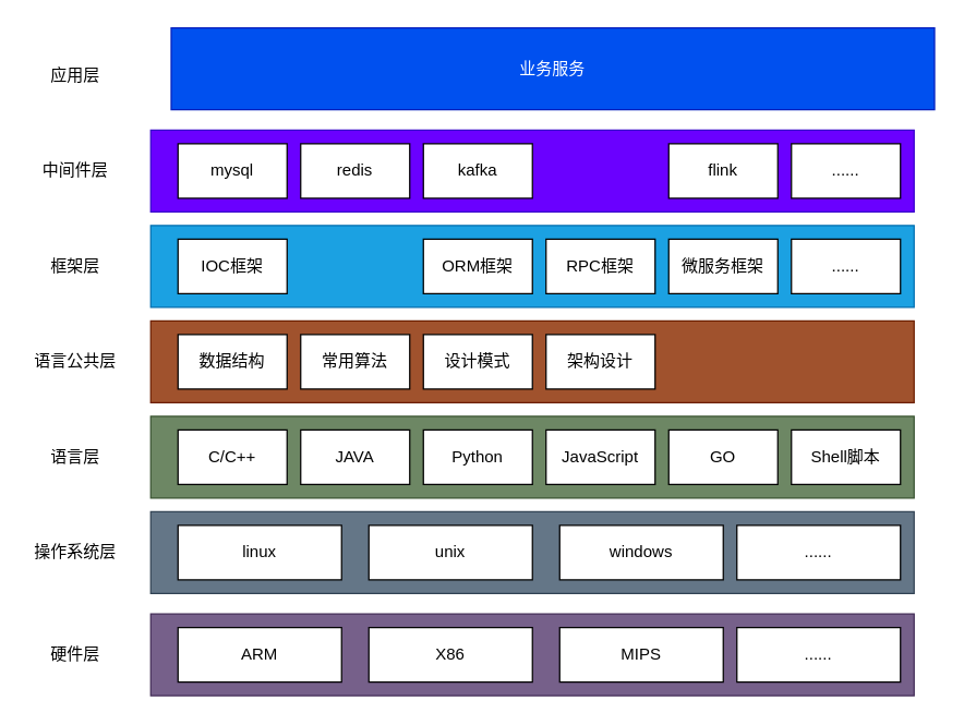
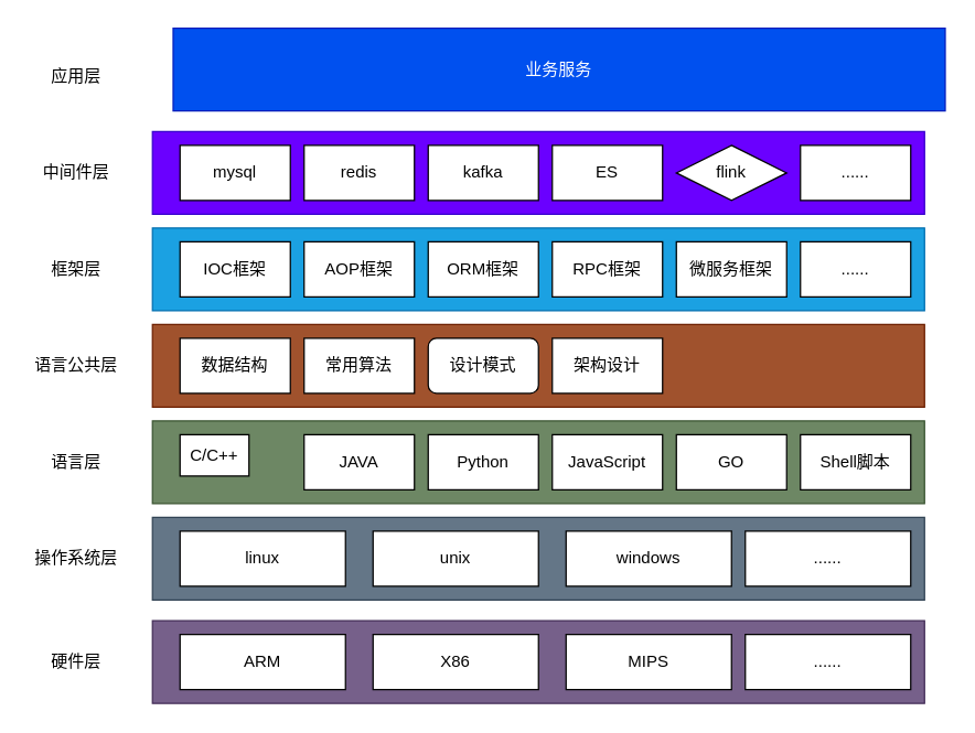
  <mxCell id="0" />
  <mxCell id="1" parent="0" />
  <mxCell id="2" value="" style="rounded=0;whiteSpace=wrap;html=1;fillColor=#76608a;strokeColor=#432D57;fontColor=#ffffff;" parent="1" vertex="1"><mxGeometry x="110" y="450" width="560" height="60" as="geometry" /></mxCell>
  <mxCell id="3" value="ARM" style="rounded=0;whiteSpace=wrap;html=1;" parent="1" vertex="1"><mxGeometry x="130" y="460" width="120" height="40" as="geometry" /></mxCell>
  <mxCell id="4" value="X86" style="rounded=0;whiteSpace=wrap;html=1;" parent="1" vertex="1"><mxGeometry x="270" y="460" width="120" height="40" as="geometry" /></mxCell>
  <mxCell id="5" value="MIPS" style="rounded=0;whiteSpace=wrap;html=1;" parent="1" vertex="1"><mxGeometry x="410" y="460" width="120" height="40" as="geometry" /></mxCell>
  <mxCell id="6" value="" style="rounded=0;whiteSpace=wrap;html=1;fillColor=#647687;strokeColor=#314354;fontColor=#ffffff;" parent="1" vertex="1"><mxGeometry x="110" y="375" width="560" height="60" as="geometry" /></mxCell>
  <mxCell id="7" value="linux" style="rounded=0;whiteSpace=wrap;html=1;" parent="1" vertex="1"><mxGeometry x="130" y="385" width="120" height="40" as="geometry" /></mxCell>
  <mxCell id="8" value="unix" style="rounded=0;whiteSpace=wrap;html=1;" parent="1" vertex="1"><mxGeometry x="270" y="385" width="120" height="40" as="geometry" /></mxCell>
  <mxCell id="9" value="windows" style="rounded=0;whiteSpace=wrap;html=1;" parent="1" vertex="1"><mxGeometry x="410" y="385" width="120" height="40" as="geometry" /></mxCell>
  <mxCell id="10" value="......" style="rounded=0;whiteSpace=wrap;html=1;" parent="1" vertex="1"><mxGeometry x="540" y="385" width="120" height="40" as="geometry" /></mxCell>
  <mxCell id="11" value="......" style="rounded=0;whiteSpace=wrap;html=1;" parent="1" vertex="1"><mxGeometry x="540" y="460" width="120" height="40" as="geometry" /></mxCell>
  <mxCell id="12" value="" style="rounded=0;whiteSpace=wrap;html=1;fillColor=#6d8764;strokeColor=#3A5431;fontColor=#ffffff;" parent="1" vertex="1"><mxGeometry x="110" y="305" width="560" height="60" as="geometry" /></mxCell>
  <mxCell id="13" value="硬件层" style="text;html=1;strokeColor=none;fillColor=none;align=center;verticalAlign=middle;whiteSpace=wrap;rounded=0;" parent="1" vertex="1"><mxGeometry x="20" y="470" width="70" height="20" as="geometry" /></mxCell>
  <mxCell id="14" value="操作系统层" style="text;html=1;strokeColor=none;fillColor=none;align=center;verticalAlign=middle;whiteSpace=wrap;rounded=0;" parent="1" vertex="1"><mxGeometry x="20" y="395" width="70" height="20" as="geometry" /></mxCell>
- <mxCell id="15" value="C/C++" style="rounded=0;whiteSpace=wrap;html=1;" parent="1" vertex="1"><mxGeometry x="130" y="315" width="80" height="40" as="geometry" /></mxCell>
+ <mxCell id="15" value="C/C++" style="rounded=0;whiteSpace=wrap;html=1;" parent="1" vertex="1"><mxGeometry x="130" y="315" width="50" height="30" as="geometry" /></mxCell>
  <mxCell id="16" value="JAVA" style="rounded=0;whiteSpace=wrap;html=1;" parent="1" vertex="1"><mxGeometry x="220" y="315" width="80" height="40" as="geometry" /></mxCell>
  <mxCell id="17" value="Python" style="rounded=0;whiteSpace=wrap;html=1;" parent="1" vertex="1"><mxGeometry x="310" y="315" width="80" height="40" as="geometry" /></mxCell>
  <mxCell id="18" value="JavaScript" style="rounded=0;whiteSpace=wrap;html=1;" parent="1" vertex="1"><mxGeometry x="400" y="315" width="80" height="40" as="geometry" /></mxCell>
  <mxCell id="19" value="GO" style="rounded=0;whiteSpace=wrap;html=1;" parent="1" vertex="1"><mxGeometry x="490" y="315" width="80" height="40" as="geometry" /></mxCell>
  <mxCell id="20" value="Shell脚本" style="rounded=0;whiteSpace=wrap;html=1;" parent="1" vertex="1"><mxGeometry x="580" y="315" width="80" height="40" as="geometry" /></mxCell>
  <mxCell id="21" value="" style="rounded=0;whiteSpace=wrap;html=1;fillColor=#a0522d;strokeColor=#6D1F00;fontColor=#ffffff;" parent="1" vertex="1"><mxGeometry x="110" y="235" width="560" height="60" as="geometry" /></mxCell>
  <mxCell id="22" value="语言公共层" style="text;html=1;strokeColor=none;fillColor=none;align=center;verticalAlign=middle;whiteSpace=wrap;rounded=0;" parent="1" vertex="1"><mxGeometry x="20" y="255" width="70" height="20" as="geometry" /></mxCell>
  <mxCell id="23" value="语言层" style="text;html=1;strokeColor=none;fillColor=none;align=center;verticalAlign=middle;whiteSpace=wrap;rounded=0;" parent="1" vertex="1"><mxGeometry x="20" y="325" width="70" height="20" as="geometry" /></mxCell>
  <mxCell id="24" value="数据结构" style="rounded=0;whiteSpace=wrap;html=1;" parent="1" vertex="1"><mxGeometry x="130" y="245" width="80" height="40" as="geometry" /></mxCell>
  <mxCell id="25" value="常用算法" style="rounded=0;whiteSpace=wrap;html=1;" parent="1" vertex="1"><mxGeometry x="220" y="245" width="80" height="40" as="geometry" /></mxCell>
- <mxCell id="26" value="设计模式" style="rounded=0;whiteSpace=wrap;html=1;" parent="1" vertex="1"><mxGeometry x="310" y="245" width="80" height="40" as="geometry" /></mxCell>
+ <mxCell id="26" value="设计模式" style="whiteSpace=wrap;html=1;rounded=1;" parent="1" vertex="1"><mxGeometry x="310" y="245" width="80" height="40" as="geometry" /></mxCell>
  <mxCell id="27" value="" style="rounded=0;whiteSpace=wrap;html=1;fillColor=#1ba1e2;strokeColor=#006EAF;fontColor=#ffffff;" vertex="1" parent="1"><mxGeometry x="110" y="165" width="560" height="60" as="geometry" /></mxCell>
  <mxCell id="28" value="框架层" style="text;html=1;strokeColor=none;fillColor=none;align=center;verticalAlign=middle;whiteSpace=wrap;rounded=0;" vertex="1" parent="1"><mxGeometry x="20" y="185" width="70" height="20" as="geometry" /></mxCell>
  <mxCell id="29" value="" style="rounded=0;whiteSpace=wrap;html=1;fillColor=#6a00ff;strokeColor=#3700CC;fontColor=#ffffff;" vertex="1" parent="1"><mxGeometry x="110" y="95" width="560" height="60" as="geometry" /></mxCell>
  <mxCell id="30" value="中间件层" style="text;html=1;strokeColor=none;fillColor=none;align=center;verticalAlign=middle;whiteSpace=wrap;rounded=0;" vertex="1" parent="1"><mxGeometry x="20" y="115" width="70" height="20" as="geometry" /></mxCell>
  <mxCell id="31" value="业务服务" style="rounded=0;whiteSpace=wrap;html=1;fillColor=#0050ef;strokeColor=#001DBC;fontColor=#ffffff;" vertex="1" parent="1"><mxGeometry x="125" y="20" width="560" height="60" as="geometry" /></mxCell>
  <mxCell id="32" value="应用层" style="text;html=1;strokeColor=none;fillColor=none;align=center;verticalAlign=middle;whiteSpace=wrap;rounded=0;" vertex="1" parent="1"><mxGeometry x="20" y="45" width="70" height="20" as="geometry" /></mxCell>
  <mxCell id="33" value="架构设计" style="rounded=0;whiteSpace=wrap;html=1;" vertex="1" parent="1"><mxGeometry x="400" y="245" width="80" height="40" as="geometry" /></mxCell>
  <mxCell id="34" value="IOC框架" style="rounded=0;whiteSpace=wrap;html=1;" vertex="1" parent="1"><mxGeometry x="130" y="175" width="80" height="40" as="geometry" /></mxCell>
+ <mxCell id="35" value="AOP框架" style="rounded=0;whiteSpace=wrap;html=1;" vertex="1" parent="1"><mxGeometry x="220" y="175" width="80" height="40" as="geometry" /></mxCell>
  <mxCell id="36" value="ORM框架" style="rounded=0;whiteSpace=wrap;html=1;" vertex="1" parent="1"><mxGeometry x="310" y="175" width="80" height="40" as="geometry" /></mxCell>
  <mxCell id="37" value="RPC框架" style="rounded=0;whiteSpace=wrap;html=1;" vertex="1" parent="1"><mxGeometry x="400" y="175" width="80" height="40" as="geometry" /></mxCell>
  <mxCell id="38" value="微服务框架" style="rounded=0;whiteSpace=wrap;html=1;" vertex="1" parent="1"><mxGeometry x="490" y="175" width="80" height="40" as="geometry" /></mxCell>
  <mxCell id="39" value="mysql" style="rounded=0;whiteSpace=wrap;html=1;" vertex="1" parent="1"><mxGeometry x="130" y="105" width="80" height="40" as="geometry" /></mxCell>
  <mxCell id="40" value="redis" style="rounded=0;whiteSpace=wrap;html=1;" vertex="1" parent="1"><mxGeometry x="220" y="105" width="80" height="40" as="geometry" /></mxCell>
  <mxCell id="41" value="kafka" style="rounded=0;whiteSpace=wrap;html=1;" vertex="1" parent="1"><mxGeometry x="310" y="105" width="80" height="40" as="geometry" /></mxCell>
- <mxCell id="43" value="flink" style="rounded=0;whiteSpace=wrap;html=1;" vertex="1" parent="1"><mxGeometry x="490" y="105" width="80" height="40" as="geometry" /></mxCell>
+ <mxCell id="42" value="ES" style="rounded=0;whiteSpace=wrap;html=1;" vertex="1" parent="1"><mxGeometry x="400" y="105" width="80" height="40" as="geometry" /></mxCell>
+ <mxCell id="43" value="flink" style="rhombus;whiteSpace=wrap;html=1;" vertex="1" parent="1"><mxGeometry x="490" y="105" width="80" height="40" as="geometry" /></mxCell>
  <mxCell id="44" value="......" style="rounded=0;whiteSpace=wrap;html=1;" vertex="1" parent="1"><mxGeometry x="580" y="105" width="80" height="40" as="geometry" /></mxCell>
  <mxCell id="45" value="......" style="rounded=0;whiteSpace=wrap;html=1;" vertex="1" parent="1"><mxGeometry x="580" y="175" width="80" height="40" as="geometry" /></mxCell>
